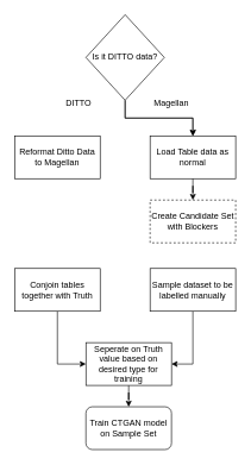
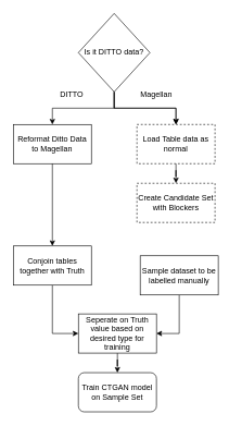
  <mxCell id="0" />
  <mxCell id="1" parent="0" />
  <mxCell id="2" value="" style="edgeStyle=orthogonalEdgeStyle;rounded=0;orthogonalLoop=1;jettySize=auto;html=1;" parent="1" source="5" target="9" edge="1"><mxGeometry relative="1" as="geometry" /></mxCell>
  <mxCell id="3" value="" style="edgeStyle=orthogonalEdgeStyle;rounded=0;orthogonalLoop=1;jettySize=auto;html=1;" parent="1" source="5" target="9" edge="1"><mxGeometry relative="1" as="geometry" /></mxCell>
+ <mxCell id="4" value="" style="edgeStyle=orthogonalEdgeStyle;rounded=0;orthogonalLoop=1;jettySize=auto;html=1;" parent="1" source="5" target="10" edge="1"><mxGeometry relative="1" as="geometry" /></mxCell>
  <mxCell id="5" value="Is it DITTO data?" style="rhombus;whiteSpace=wrap;html=1;" parent="1" vertex="1"><mxGeometry x="120" y="20" width="110" height="120" as="geometry" /></mxCell>
  <mxCell id="6" style="edgeStyle=orthogonalEdgeStyle;rounded=0;orthogonalLoop=1;jettySize=auto;html=1;entryX=0;entryY=0.5;entryDx=0;entryDy=0;" parent="1" source="11" target="19" edge="1"><mxGeometry relative="1" as="geometry"><mxPoint x="125" y="510" as="targetPoint" /></mxGeometry></mxCell>
  <mxCell id="7" style="edgeStyle=orthogonalEdgeStyle;rounded=0;orthogonalLoop=1;jettySize=auto;html=1;entryX=1;entryY=0.5;entryDx=0;entryDy=0;" parent="1" source="15" target="19" edge="1"><mxGeometry relative="1" as="geometry"><mxPoint x="225" y="510" as="targetPoint" /></mxGeometry></mxCell>
  <mxCell id="8" value="Train CTGAN model on Sample Set" style="whiteSpace=wrap;html=1;shadow=0;glass=0;sketch=0;rounded=1;" parent="1" vertex="1"><mxGeometry x="120" y="570" width="120" height="60" as="geometry" /></mxCell>
- <mxCell id="9" value="Load Table data as normal" style="whiteSpace=wrap;html=1;" parent="1" vertex="1"><mxGeometry x="210" y="190" width="120" height="60" as="geometry" /></mxCell>
+ <mxCell id="9" value="Load Table data as normal" style="whiteSpace=wrap;html=1;dashed=1;" parent="1" vertex="1"><mxGeometry x="210" y="190" width="120" height="60" as="geometry" /></mxCell>
  <mxCell id="10" value="Reformat Ditto Data to Magellan" style="whiteSpace=wrap;html=1;" parent="1" vertex="1"><mxGeometry x="20" y="190" width="120" height="60" as="geometry" /></mxCell>
  <mxCell id="11" value="Conjoin tables together with Truth" style="whiteSpace=wrap;html=1;" parent="1" vertex="1"><mxGeometry x="20" y="376" width="120" height="60" as="geometry" /></mxCell>
+ <mxCell id="12" style="edgeStyle=orthogonalEdgeStyle;rounded=0;orthogonalLoop=1;jettySize=auto;html=1;entryX=0.5;entryY=0;entryDx=0;entryDy=0;" parent="1" source="10" target="11" edge="1"><mxGeometry relative="1" as="geometry" /></mxCell>
  <mxCell id="13" value="Create Candidate Set with Blockers" style="whiteSpace=wrap;html=1;dashed=1;" parent="1" vertex="1"><mxGeometry x="210" y="280" width="120" height="60" as="geometry" /></mxCell>
  <mxCell id="14" value="" style="edgeStyle=orthogonalEdgeStyle;rounded=0;orthogonalLoop=1;jettySize=auto;html=1;" parent="1" source="9" target="13" edge="1"><mxGeometry relative="1" as="geometry" /></mxCell>
- <mxCell id="15" value="Sample dataset to be labelled manually" style="whiteSpace=wrap;html=1;" parent="1" vertex="1"><mxGeometry x="210" y="376" width="120" height="60" as="geometry" /></mxCell>
+ <mxCell id="15" value="Sample dataset to be labelled manually" style="whiteSpace=wrap;html=1;" parent="1" vertex="1"><mxGeometry x="215" y="391" width="120" height="60" as="geometry" /></mxCell>
  <mxCell id="16" value="DITTO" style="text;html=1;strokeColor=none;fillColor=none;align=center;verticalAlign=middle;whiteSpace=wrap;rounded=0;shadow=0;glass=0;sketch=0;" parent="1" vertex="1"><mxGeometry x="80" y="130" width="60" height="30" as="geometry" /></mxCell>
  <mxCell id="17" value="Magellan" style="text;html=1;strokeColor=none;fillColor=none;align=center;verticalAlign=middle;whiteSpace=wrap;rounded=0;shadow=0;glass=0;sketch=0;" parent="1" vertex="1"><mxGeometry x="210" y="130" width="60" height="30" as="geometry" /></mxCell>
  <mxCell id="18" value="" style="edgeStyle=orthogonalEdgeStyle;rounded=0;orthogonalLoop=1;jettySize=auto;html=1;" edge="1" parent="1" source="19" target="8"><mxGeometry relative="1" as="geometry" /></mxCell>
  <mxCell id="19" value="Seperate on Truth value based on desired type for training" style="rounded=0;whiteSpace=wrap;html=1;sketch=0;" vertex="1" parent="1"><mxGeometry x="120" y="480" width="120" height="60" as="geometry" /></mxCell>
